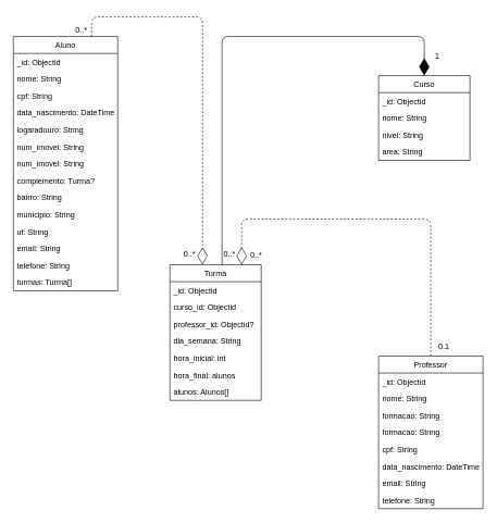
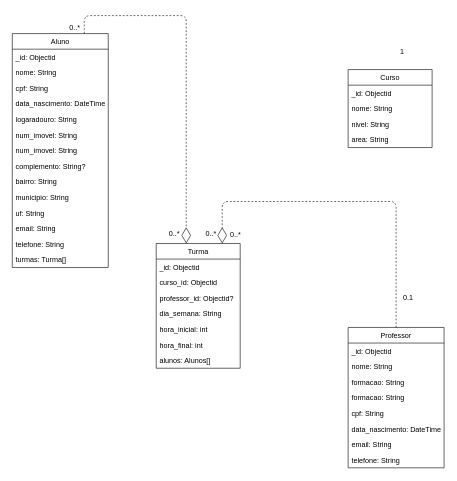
  <mxCell id="0" />
  <mxCell id="1" parent="0" />
  <mxCell id="2" value="Aluno" style="swimlane;fontStyle=0;childLayout=stackLayout;horizontal=1;startSize=26;fillColor=none;horizontalStack=0;resizeParent=1;resizeParentMax=0;resizeLast=0;collapsible=1;marginBottom=0;" parent="1" vertex="1"><mxGeometry x="20" y="50" width="160" height="390" as="geometry" /></mxCell>
  <mxCell id="3" value="_id: Objectid" style="text;strokeColor=none;fillColor=none;align=left;verticalAlign=top;spacingLeft=4;spacingRight=4;overflow=hidden;rotatable=0;points=[[0,0.5],[1,0.5]];portConstraint=eastwest;" parent="2" vertex="1"><mxGeometry y="26" width="160" height="26" as="geometry" /></mxCell>
  <mxCell id="4" value="nome: String" style="text;strokeColor=none;fillColor=none;align=left;verticalAlign=top;spacingLeft=4;spacingRight=4;overflow=hidden;rotatable=0;points=[[0,0.5],[1,0.5]];portConstraint=eastwest;" parent="2" vertex="1"><mxGeometry y="52" width="160" height="26" as="geometry" /></mxCell>
  <mxCell id="5" value="cpf: String" style="text;strokeColor=none;fillColor=none;align=left;verticalAlign=top;spacingLeft=4;spacingRight=4;overflow=hidden;rotatable=0;points=[[0,0.5],[1,0.5]];portConstraint=eastwest;" parent="2" vertex="1"><mxGeometry y="78" width="160" height="26" as="geometry" /></mxCell>
  <mxCell id="6" value="data_nascimento: DateTime" style="text;strokeColor=none;fillColor=none;align=left;verticalAlign=top;spacingLeft=4;spacingRight=4;overflow=hidden;rotatable=0;points=[[0,0.5],[1,0.5]];portConstraint=eastwest;" parent="2" vertex="1"><mxGeometry y="104" width="160" height="26" as="geometry" /></mxCell>
  <mxCell id="7" value="logaradouro: String" style="text;strokeColor=none;fillColor=none;align=left;verticalAlign=top;spacingLeft=4;spacingRight=4;overflow=hidden;rotatable=0;points=[[0,0.5],[1,0.5]];portConstraint=eastwest;" parent="2" vertex="1"><mxGeometry y="130" width="160" height="26" as="geometry" /></mxCell>
  <mxCell id="8" value="num_imovel: String" style="text;strokeColor=none;fillColor=none;align=left;verticalAlign=top;spacingLeft=4;spacingRight=4;overflow=hidden;rotatable=0;points=[[0,0.5],[1,0.5]];portConstraint=eastwest;" parent="2" vertex="1"><mxGeometry y="156" width="160" height="26" as="geometry" /></mxCell>
  <mxCell id="9" value="num_imovel: String" style="text;strokeColor=none;fillColor=none;align=left;verticalAlign=top;spacingLeft=4;spacingRight=4;overflow=hidden;rotatable=0;points=[[0,0.5],[1,0.5]];portConstraint=eastwest;" parent="2" vertex="1"><mxGeometry y="182" width="160" height="26" as="geometry" /></mxCell>
- <mxCell id="10" value="complemento: Turma?" style="text;strokeColor=none;fillColor=none;align=left;verticalAlign=top;spacingLeft=4;spacingRight=4;overflow=hidden;rotatable=0;points=[[0,0.5],[1,0.5]];portConstraint=eastwest;" parent="2" vertex="1"><mxGeometry y="208" width="160" height="26" as="geometry" /></mxCell>
+ <mxCell id="10" value="complemento: String?" style="text;strokeColor=none;fillColor=none;align=left;verticalAlign=top;spacingLeft=4;spacingRight=4;overflow=hidden;rotatable=0;points=[[0,0.5],[1,0.5]];portConstraint=eastwest;" parent="2" vertex="1"><mxGeometry y="208" width="160" height="26" as="geometry" /></mxCell>
  <mxCell id="11" value="bairro: String" style="text;strokeColor=none;fillColor=none;align=left;verticalAlign=top;spacingLeft=4;spacingRight=4;overflow=hidden;rotatable=0;points=[[0,0.5],[1,0.5]];portConstraint=eastwest;" parent="2" vertex="1"><mxGeometry y="234" width="160" height="26" as="geometry" /></mxCell>
  <mxCell id="12" value="municipio: String" style="text;strokeColor=none;fillColor=none;align=left;verticalAlign=top;spacingLeft=4;spacingRight=4;overflow=hidden;rotatable=0;points=[[0,0.5],[1,0.5]];portConstraint=eastwest;" parent="2" vertex="1"><mxGeometry y="260" width="160" height="26" as="geometry" /></mxCell>
  <mxCell id="13" value="uf: String" style="text;strokeColor=none;fillColor=none;align=left;verticalAlign=top;spacingLeft=4;spacingRight=4;overflow=hidden;rotatable=0;points=[[0,0.5],[1,0.5]];portConstraint=eastwest;" parent="2" vertex="1"><mxGeometry y="286" width="160" height="26" as="geometry" /></mxCell>
  <mxCell id="14" value="email: String" style="text;strokeColor=none;fillColor=none;align=left;verticalAlign=top;spacingLeft=4;spacingRight=4;overflow=hidden;rotatable=0;points=[[0,0.5],[1,0.5]];portConstraint=eastwest;" parent="2" vertex="1"><mxGeometry y="312" width="160" height="26" as="geometry" /></mxCell>
  <mxCell id="15" value="telefone: String" style="text;strokeColor=none;fillColor=none;align=left;verticalAlign=top;spacingLeft=4;spacingRight=4;overflow=hidden;rotatable=0;points=[[0,0.5],[1,0.5]];portConstraint=eastwest;" parent="2" vertex="1"><mxGeometry y="338" width="160" height="26" as="geometry" /></mxCell>
  <mxCell id="16" value="turmas: Turma[]" style="text;strokeColor=none;fillColor=none;align=left;verticalAlign=top;spacingLeft=4;spacingRight=4;overflow=hidden;rotatable=0;points=[[0,0.5],[1,0.5]];portConstraint=eastwest;" vertex="1" parent="2"><mxGeometry y="364" width="160" height="26" as="geometry" /></mxCell>
  <mxCell id="17" value="Curso" style="swimlane;fontStyle=0;childLayout=stackLayout;horizontal=1;startSize=26;fillColor=none;horizontalStack=0;resizeParent=1;resizeParentMax=0;resizeLast=0;collapsible=1;marginBottom=0;" parent="1" vertex="1"><mxGeometry x="580" y="110" width="140" height="130" as="geometry" /></mxCell>
  <mxCell id="18" value="_id: Objectid" style="text;strokeColor=none;fillColor=none;align=left;verticalAlign=top;spacingLeft=4;spacingRight=4;overflow=hidden;rotatable=0;points=[[0,0.5],[1,0.5]];portConstraint=eastwest;" parent="17" vertex="1"><mxGeometry y="26" width="140" height="26" as="geometry" /></mxCell>
  <mxCell id="19" value="nome: String" style="text;strokeColor=none;fillColor=none;align=left;verticalAlign=top;spacingLeft=4;spacingRight=4;overflow=hidden;rotatable=0;points=[[0,0.5],[1,0.5]];portConstraint=eastwest;" parent="17" vertex="1"><mxGeometry y="52" width="140" height="26" as="geometry" /></mxCell>
  <mxCell id="20" value="nivel: String" style="text;strokeColor=none;fillColor=none;align=left;verticalAlign=top;spacingLeft=4;spacingRight=4;overflow=hidden;rotatable=0;points=[[0,0.5],[1,0.5]];portConstraint=eastwest;" parent="17" vertex="1"><mxGeometry y="78" width="140" height="26" as="geometry" /></mxCell>
  <mxCell id="21" value="area: String" style="text;strokeColor=none;fillColor=none;align=left;verticalAlign=top;spacingLeft=4;spacingRight=4;overflow=hidden;rotatable=0;points=[[0,0.5],[1,0.5]];portConstraint=eastwest;" parent="17" vertex="1"><mxGeometry y="104" width="140" height="26" as="geometry" /></mxCell>
  <mxCell id="22" value="Professor" style="swimlane;fontStyle=0;childLayout=stackLayout;horizontal=1;startSize=26;fillColor=none;horizontalStack=0;resizeParent=1;resizeParentMax=0;resizeLast=0;collapsible=1;marginBottom=0;" parent="1" vertex="1"><mxGeometry x="580" y="540" width="160" height="234" as="geometry" /></mxCell>
  <mxCell id="23" value="_id: Objectid" style="text;strokeColor=none;fillColor=none;align=left;verticalAlign=top;spacingLeft=4;spacingRight=4;overflow=hidden;rotatable=0;points=[[0,0.5],[1,0.5]];portConstraint=eastwest;" parent="22" vertex="1"><mxGeometry y="26" width="160" height="26" as="geometry" /></mxCell>
  <mxCell id="24" value="nome: String" style="text;strokeColor=none;fillColor=none;align=left;verticalAlign=top;spacingLeft=4;spacingRight=4;overflow=hidden;rotatable=0;points=[[0,0.5],[1,0.5]];portConstraint=eastwest;" parent="22" vertex="1"><mxGeometry y="52" width="160" height="26" as="geometry" /></mxCell>
  <mxCell id="25" value="formacao: String" style="text;strokeColor=none;fillColor=none;align=left;verticalAlign=top;spacingLeft=4;spacingRight=4;overflow=hidden;rotatable=0;points=[[0,0.5],[1,0.5]];portConstraint=eastwest;" parent="22" vertex="1"><mxGeometry y="78" width="160" height="26" as="geometry" /></mxCell>
  <mxCell id="26" value="formacao: String" style="text;strokeColor=none;fillColor=none;align=left;verticalAlign=top;spacingLeft=4;spacingRight=4;overflow=hidden;rotatable=0;points=[[0,0.5],[1,0.5]];portConstraint=eastwest;" parent="22" vertex="1"><mxGeometry y="104" width="160" height="26" as="geometry" /></mxCell>
  <mxCell id="27" value="cpf: String" style="text;strokeColor=none;fillColor=none;align=left;verticalAlign=top;spacingLeft=4;spacingRight=4;overflow=hidden;rotatable=0;points=[[0,0.5],[1,0.5]];portConstraint=eastwest;" parent="22" vertex="1"><mxGeometry y="130" width="160" height="26" as="geometry" /></mxCell>
  <mxCell id="28" value="data_nascimento: DateTime" style="text;strokeColor=none;fillColor=none;align=left;verticalAlign=top;spacingLeft=4;spacingRight=4;overflow=hidden;rotatable=0;points=[[0,0.5],[1,0.5]];portConstraint=eastwest;" parent="22" vertex="1"><mxGeometry y="156" width="160" height="26" as="geometry" /></mxCell>
  <mxCell id="29" value="email: String" style="text;strokeColor=none;fillColor=none;align=left;verticalAlign=top;spacingLeft=4;spacingRight=4;overflow=hidden;rotatable=0;points=[[0,0.5],[1,0.5]];portConstraint=eastwest;" parent="22" vertex="1"><mxGeometry y="182" width="160" height="26" as="geometry" /></mxCell>
  <mxCell id="30" value="telefone: String" style="text;strokeColor=none;fillColor=none;align=left;verticalAlign=top;spacingLeft=4;spacingRight=4;overflow=hidden;rotatable=0;points=[[0,0.5],[1,0.5]];portConstraint=eastwest;" parent="22" vertex="1"><mxGeometry y="208" width="160" height="26" as="geometry" /></mxCell>
  <mxCell id="31" value="Turma" style="swimlane;fontStyle=0;childLayout=stackLayout;horizontal=1;startSize=26;fillColor=none;horizontalStack=0;resizeParent=1;resizeParentMax=0;resizeLast=0;collapsible=1;marginBottom=0;" parent="1" vertex="1"><mxGeometry x="260" y="400" width="140" height="208" as="geometry" /></mxCell>
  <mxCell id="32" value="_id: Objectid" style="text;strokeColor=none;fillColor=none;align=left;verticalAlign=top;spacingLeft=4;spacingRight=4;overflow=hidden;rotatable=0;points=[[0,0.5],[1,0.5]];portConstraint=eastwest;" parent="31" vertex="1"><mxGeometry y="26" width="140" height="26" as="geometry" /></mxCell>
  <mxCell id="33" value="curso_id: Objectid" style="text;strokeColor=none;fillColor=none;align=left;verticalAlign=top;spacingLeft=4;spacingRight=4;overflow=hidden;rotatable=0;points=[[0,0.5],[1,0.5]];portConstraint=eastwest;" vertex="1" parent="31"><mxGeometry y="52" width="140" height="26" as="geometry" /></mxCell>
  <mxCell id="34" value="professor_id: Objectid?" style="text;strokeColor=none;fillColor=none;align=left;verticalAlign=top;spacingLeft=4;spacingRight=4;overflow=hidden;rotatable=0;points=[[0,0.5],[1,0.5]];portConstraint=eastwest;" vertex="1" parent="31"><mxGeometry y="78" width="140" height="26" as="geometry" /></mxCell>
  <mxCell id="35" value="dia_semana: String" style="text;strokeColor=none;fillColor=none;align=left;verticalAlign=top;spacingLeft=4;spacingRight=4;overflow=hidden;rotatable=0;points=[[0,0.5],[1,0.5]];portConstraint=eastwest;" parent="31" vertex="1"><mxGeometry y="104" width="140" height="26" as="geometry" /></mxCell>
  <mxCell id="36" value="hora_inicial: int" style="text;strokeColor=none;fillColor=none;align=left;verticalAlign=top;spacingLeft=4;spacingRight=4;overflow=hidden;rotatable=0;points=[[0,0.5],[1,0.5]];portConstraint=eastwest;" parent="31" vertex="1"><mxGeometry y="130" width="140" height="26" as="geometry" /></mxCell>
- <mxCell id="37" value="hora_final: alunos" style="text;strokeColor=none;fillColor=none;align=left;verticalAlign=top;spacingLeft=4;spacingRight=4;overflow=hidden;rotatable=0;points=[[0,0.5],[1,0.5]];portConstraint=eastwest;" parent="31" vertex="1"><mxGeometry y="156" width="140" height="26" as="geometry" /></mxCell>
+ <mxCell id="37" value="hora_final: int" style="text;strokeColor=none;fillColor=none;align=left;verticalAlign=top;spacingLeft=4;spacingRight=4;overflow=hidden;rotatable=0;points=[[0,0.5],[1,0.5]];portConstraint=eastwest;" parent="31" vertex="1"><mxGeometry y="156" width="140" height="26" as="geometry" /></mxCell>
  <mxCell id="38" value="alunos: Alunos[]" style="text;strokeColor=none;fillColor=none;align=left;verticalAlign=top;spacingLeft=4;spacingRight=4;overflow=hidden;rotatable=0;points=[[0,0.5],[1,0.5]];portConstraint=eastwest;" vertex="1" parent="31"><mxGeometry y="182" width="140" height="26" as="geometry" /></mxCell>
- <mxCell id="39" value="" style="endArrow=diamondThin;endFill=1;endSize=24;html=1;shadow=0;edgeStyle=orthogonalEdgeStyle;entryX=0.5;entryY=0;entryDx=0;entryDy=0;exitX=0.571;exitY=0;exitDx=0;exitDy=0;exitPerimeter=0;" parent="1" source="31" target="17" edge="1"><mxGeometry width="160" relative="1" as="geometry"><mxPoint x="370" y="250" as="sourcePoint" /><mxPoint x="560" y="50" as="targetPoint" /><Array as="points"><mxPoint x="340" y="50" /><mxPoint x="650" y="50" /></Array></mxGeometry></mxCell>
  <mxCell id="40" value="" style="endArrow=diamondThin;endFill=0;endSize=24;html=1;shadow=0;edgeStyle=orthogonalEdgeStyle;entryX=0.357;entryY=0;entryDx=0;entryDy=0;entryPerimeter=0;exitX=0.75;exitY=0;exitDx=0;exitDy=0;dashed=1;" parent="1" source="2" target="31" edge="1"><mxGeometry width="160" relative="1" as="geometry"><mxPoint x="140" y="20" as="sourcePoint" /><mxPoint x="350" y="110" as="targetPoint" /><Array as="points"><mxPoint x="140" y="20" /><mxPoint x="310" y="20" /><mxPoint x="310" y="340" /></Array></mxGeometry></mxCell>
  <mxCell id="41" value="0..*" style="text;html=1;align=center;verticalAlign=middle;resizable=0;points=[];autosize=1;strokeColor=none;fillColor=none;" parent="1" vertex="1"><mxGeometry x="372" y="370" width="40" height="30" as="geometry" /></mxCell>
  <mxCell id="42" value="0..*" style="text;html=1;align=center;verticalAlign=middle;resizable=0;points=[];autosize=1;strokeColor=none;fillColor=none;" parent="1" vertex="1"><mxGeometry x="331" y="369" width="40" height="30" as="geometry" /></mxCell>
  <mxCell id="43" value="0..*" style="text;html=1;align=center;verticalAlign=middle;resizable=0;points=[];autosize=1;strokeColor=none;fillColor=none;" parent="1" vertex="1"><mxGeometry x="104" y="26" width="40" height="30" as="geometry" /></mxCell>
  <mxCell id="44" value="0..*" style="text;html=1;align=center;verticalAlign=middle;resizable=0;points=[];autosize=1;strokeColor=none;fillColor=none;" vertex="1" parent="1"><mxGeometry x="270" y="369" width="40" height="30" as="geometry" /></mxCell>
  <mxCell id="45" value="" style="endArrow=diamondThin;endFill=0;endSize=24;html=1;edgeStyle=orthogonalEdgeStyle;exitX=0.5;exitY=0;exitDx=0;exitDy=0;dashed=1;" edge="1" parent="1" source="22" target="31"><mxGeometry width="160" relative="1" as="geometry"><mxPoint x="570" y="460" as="sourcePoint" /><mxPoint x="370" y="370" as="targetPoint" /><Array as="points"><mxPoint x="660" y="330" /><mxPoint x="370" y="330" /></Array></mxGeometry></mxCell>
- <mxCell id="46" value="0.1" style="text;html=1;align=center;verticalAlign=middle;resizable=0;points=[];autosize=1;strokeColor=none;fillColor=none;" vertex="1" parent="1"><mxGeometry x="660" y="510" width="40" height="30" as="geometry" /></mxCell>
+ <mxCell id="46" value="0.1" style="text;html=1;align=center;verticalAlign=middle;resizable=0;points=[];autosize=1;strokeColor=none;fillColor=none;" vertex="1" parent="1"><mxGeometry x="660" y="475" width="40" height="30" as="geometry" /></mxCell>
  <mxCell id="47" value="1" style="text;html=1;align=center;verticalAlign=middle;resizable=0;points=[];autosize=1;strokeColor=none;fillColor=none;" vertex="1" parent="1"><mxGeometry x="655" y="65" width="30" height="30" as="geometry" /></mxCell>
